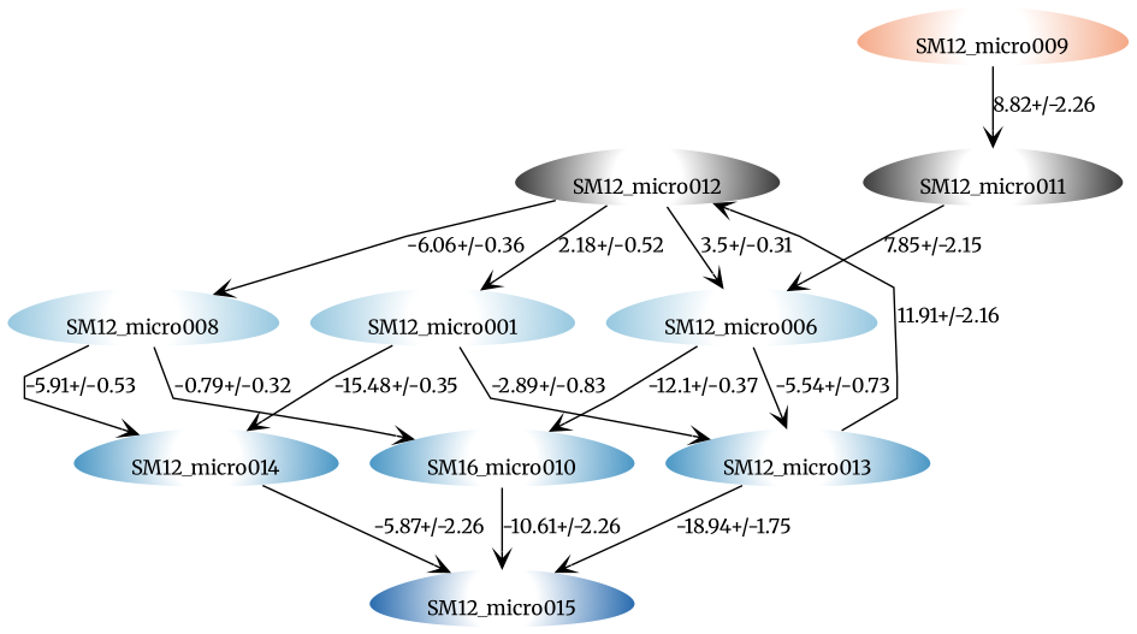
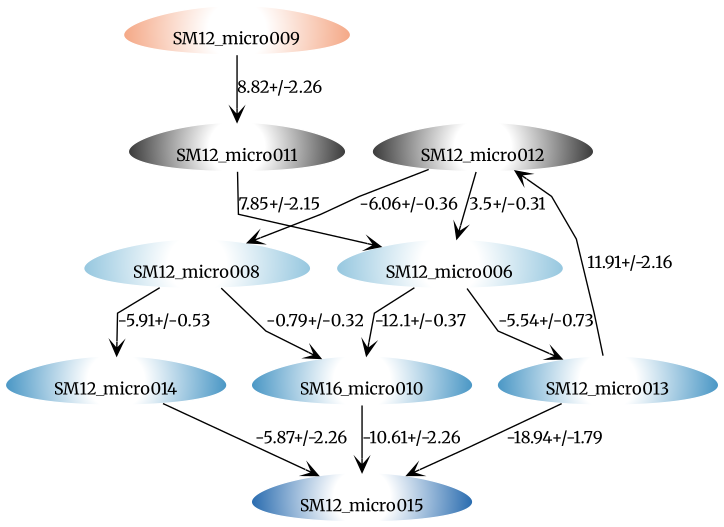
  strict digraph {
    fontname=Merriweather
    splines=polyline
    node [charge=1 color="#ffffff:#92c5de" fontcolor=black fontname=Merriweather fontsize=12 labelloc=b penwidth=1 shape=egg style=radial]
    edge [SEM=2.26 arrowhead=vee fontname=Merriweather fontsize=12 splines=polyline]
    SM12_micro012 [charge=0 color="#ffffff:#333333" height=0.5 width=0.79843]
    SM12_micro011 [charge=0 color="#ffffff:#333333" height=0.5 width=0.79843]
-   SM12_micro001 [height=0.5 width=0.79843]
    SM12_micro006 [height=0.5 width=0.79843]
    SM12_micro008 [height=0.5 width=0.79843]
    SM12_micro013 [charge=2 color="#ffffff:#4393c3" height=0.5 width=0.79843]
    SM12_micro014 [charge=2 color="#ffffff:#4393c3" height=0.5 width=0.79843]
    n8 [charge=2 color="#ffffff:#4393c3" height=0.5 label=SM16_micro010 width=0.79843]
    SM12_micro015 [charge=3 color="#ffffff:#2166ac" height=0.5 width=0.79843]
    SM12_micro009 [charge=-1 color="#ffffff:#f4a582" height=0.5 width=0.79843]
    subgraph sub_1 {
      label="Neutral charge"
      SM12_micro012
      SM12_micro011
    }
    subgraph sub_2 {
      label="+1 charge"
-     SM12_micro001
      SM12_micro006
      SM12_micro008
    }
    subgraph sub_3 {
      label="+2 charge"
      SM12_micro013
      SM12_micro014
      n8
    }
    subgraph sub_4 {
      label="+3 charge"
      SM12_micro015
    }
    subgraph sub_5 {
      label="-1 charge"
      SM12_micro009
    }
-   SM12_micro012 -> SM12_micro001 [SEM=0.52 label="2.18+/-0.52" pKa=2.18]
    SM12_micro012 -> SM12_micro006 [SEM=0.31 label="3.5+/-0.31" pKa=3.5]
    SM12_micro012 -> SM12_micro008 [SEM=0.36 label="-6.06+/-0.36" pKa=-6.06]
    SM12_micro011 -> SM12_micro006 [SEM=2.15 label="7.85+/-2.15" pKa=7.85]
-   SM12_micro001 -> SM12_micro013 [SEM=0.83 label="-2.89+/-0.83" pKa=-2.89]
-   SM12_micro001 -> SM12_micro014 [SEM=0.35 label="-15.48+/-0.35" pKa=-15.48]
    SM12_micro006 -> SM12_micro013 [SEM=0.73 label="-5.54+/-0.73" pKa=-5.54]
    SM12_micro006 -> n8 [SEM=0.37 label="-12.1+/-0.37" pKa=-12.1]
    SM12_micro008 -> SM12_micro014 [SEM=0.53 label="-5.91+/-0.53" pKa=-5.91]
    SM12_micro008 -> n8 [SEM=0.32 label="-0.79+/-0.32" pKa=-0.79]
    SM12_micro013 -> SM12_micro012 [SEM=2.16 label="11.91+/-2.16" pKa=11.91]
-   SM12_micro013 -> SM12_micro015 [SEM=1.75 label="-18.94+/-1.75" pKa=-18.94]
+   SM12_micro013 -> SM12_micro015 [SEM=1.75 label="-18.94+/-1.79" pKa=-18.94]
    SM12_micro014 -> SM12_micro015 [label="-5.87+/-2.26" pKa=-5.87]
    n8 -> SM12_micro015 [label="-10.61+/-2.26" pKa=-10.61]
    SM12_micro009 -> SM12_micro011 [label="8.82+/-2.26" pKa=8.82]
  }
